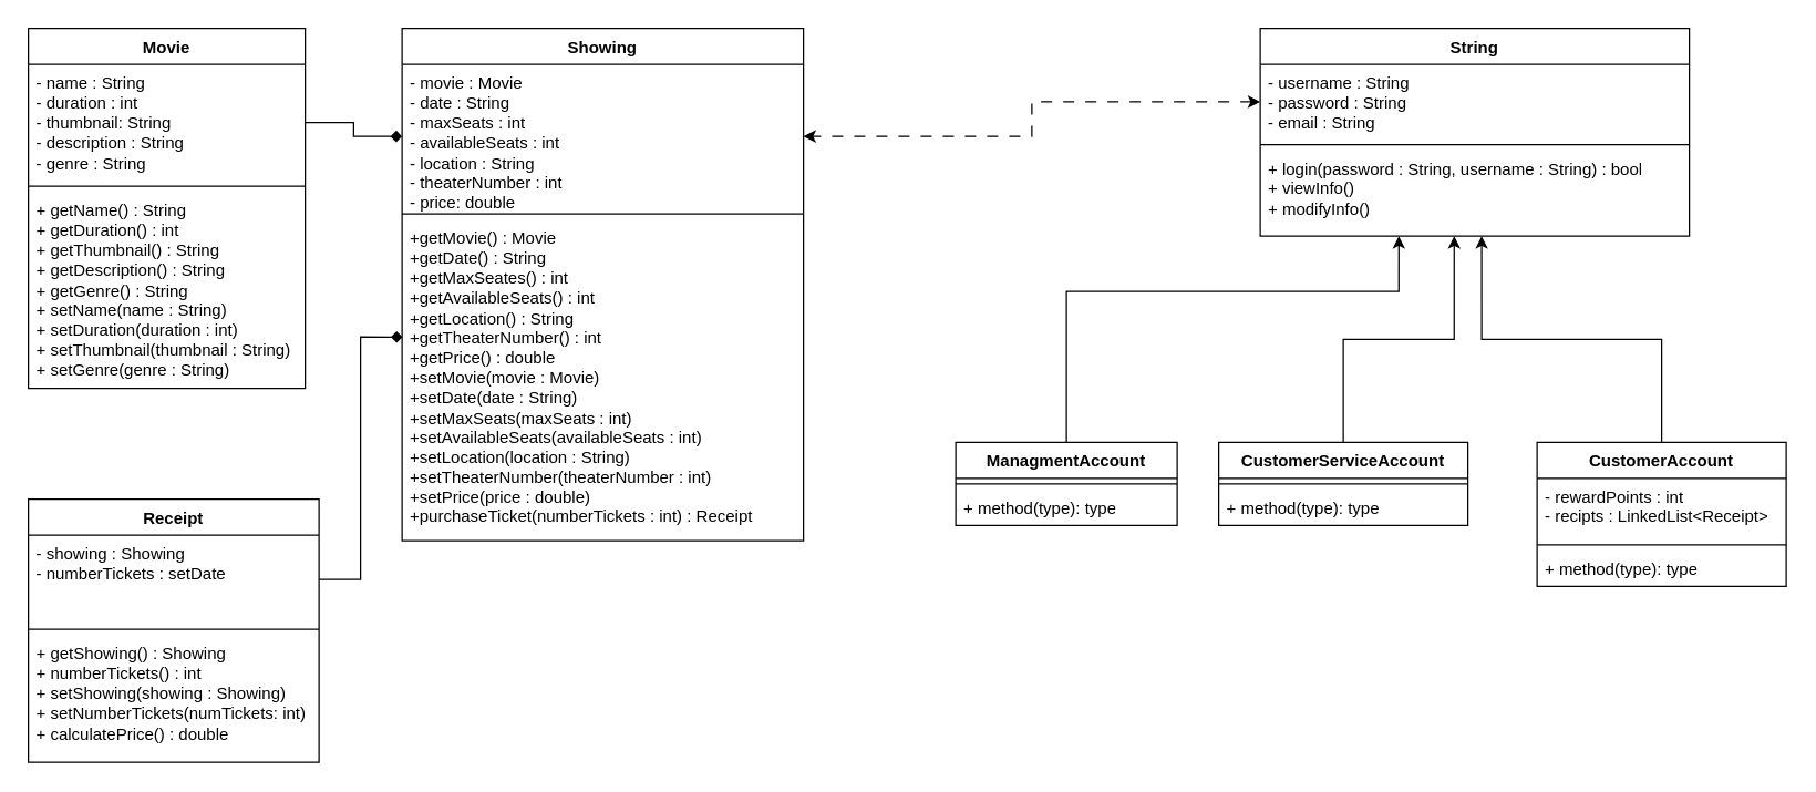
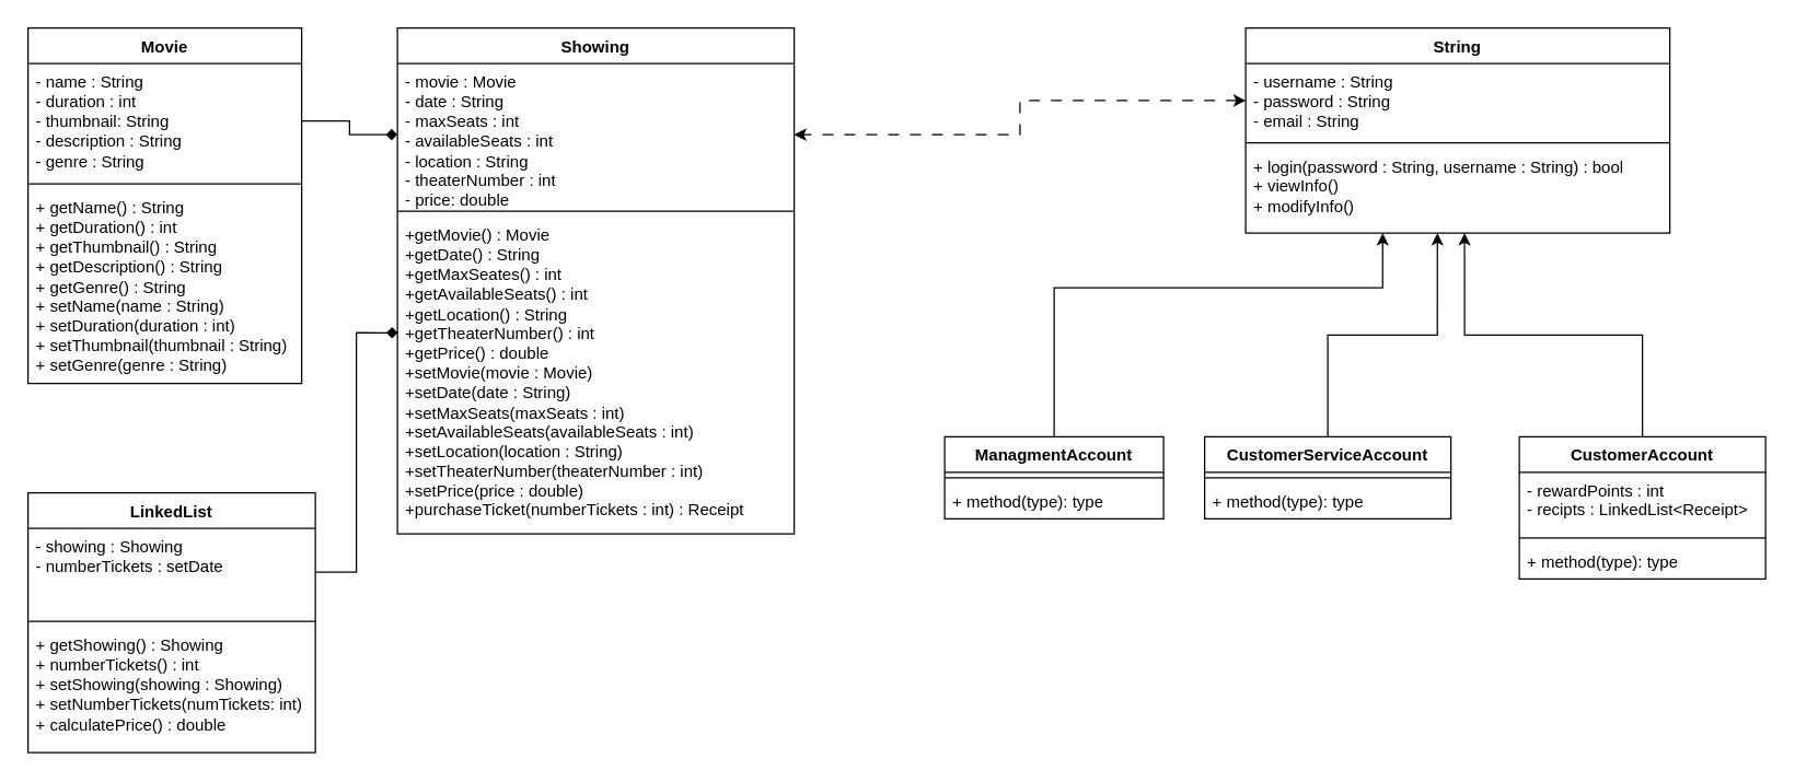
  <mxCell id="0" />
  <mxCell id="1" parent="0" />
  <mxCell id="2" value="String" style="swimlane;fontStyle=1;align=center;verticalAlign=top;childLayout=stackLayout;horizontal=1;startSize=26;horizontalStack=0;resizeParent=1;resizeParentMax=0;resizeLast=0;collapsible=1;marginBottom=0;whiteSpace=wrap;html=1;" parent="1" vertex="1"><mxGeometry x="910" y="20" width="310" height="150" as="geometry" /></mxCell>
  <mxCell id="3" value="- username : String&lt;div&gt;- password : String&lt;/div&gt;&lt;div&gt;- email : String&lt;/div&gt;" style="text;strokeColor=none;fillColor=none;align=left;verticalAlign=top;spacingLeft=4;spacingRight=4;overflow=hidden;rotatable=0;points=[[0,0.5],[1,0.5]];portConstraint=eastwest;whiteSpace=wrap;html=1;" parent="2" vertex="1"><mxGeometry y="26" width="310" height="54" as="geometry" /></mxCell>
  <mxCell id="4" value="" style="line;strokeWidth=1;fillColor=none;align=left;verticalAlign=middle;spacingTop=-1;spacingLeft=3;spacingRight=3;rotatable=0;labelPosition=right;points=[];portConstraint=eastwest;strokeColor=inherit;" parent="2" vertex="1"><mxGeometry y="80" width="310" height="8" as="geometry" /></mxCell>
  <mxCell id="5" value="+ login(password : String, username : String) : bool&lt;div&gt;+ viewInfo()&lt;/div&gt;&lt;div&gt;+ modifyInfo()&lt;/div&gt;" style="text;strokeColor=none;fillColor=none;align=left;verticalAlign=top;spacingLeft=4;spacingRight=4;overflow=hidden;rotatable=0;points=[[0,0.5],[1,0.5]];portConstraint=eastwest;whiteSpace=wrap;html=1;" parent="2" vertex="1"><mxGeometry y="88" width="310" height="62" as="geometry" /></mxCell>
  <mxCell id="6" value="CustomerAccount" style="swimlane;fontStyle=1;align=center;verticalAlign=top;childLayout=stackLayout;horizontal=1;startSize=26;horizontalStack=0;resizeParent=1;resizeParentMax=0;resizeLast=0;collapsible=1;marginBottom=0;whiteSpace=wrap;html=1;" parent="1" vertex="1"><mxGeometry x="1110" y="319" width="180" height="104" as="geometry" /></mxCell>
  <mxCell id="7" value="- rewardPoints : int&lt;div&gt;- recipts : LinkedList&amp;lt;Receipt&amp;gt;&lt;/div&gt;" style="text;strokeColor=none;fillColor=none;align=left;verticalAlign=top;spacingLeft=4;spacingRight=4;overflow=hidden;rotatable=0;points=[[0,0.5],[1,0.5]];portConstraint=eastwest;whiteSpace=wrap;html=1;" parent="6" vertex="1"><mxGeometry y="26" width="180" height="44" as="geometry" /></mxCell>
  <mxCell id="8" value="" style="line;strokeWidth=1;fillColor=none;align=left;verticalAlign=middle;spacingTop=-1;spacingLeft=3;spacingRight=3;rotatable=0;labelPosition=right;points=[];portConstraint=eastwest;strokeColor=inherit;" parent="6" vertex="1"><mxGeometry y="70" width="180" height="8" as="geometry" /></mxCell>
  <mxCell id="9" value="+ method(type): type" style="text;strokeColor=none;fillColor=none;align=left;verticalAlign=top;spacingLeft=4;spacingRight=4;overflow=hidden;rotatable=0;points=[[0,0.5],[1,0.5]];portConstraint=eastwest;whiteSpace=wrap;html=1;" parent="6" vertex="1"><mxGeometry y="78" width="180" height="26" as="geometry" /></mxCell>
  <mxCell id="10" value="CustomerServiceAccount" style="swimlane;fontStyle=1;align=center;verticalAlign=top;childLayout=stackLayout;horizontal=1;startSize=26;horizontalStack=0;resizeParent=1;resizeParentMax=0;resizeLast=0;collapsible=1;marginBottom=0;whiteSpace=wrap;html=1;" parent="1" vertex="1"><mxGeometry x="880" y="319" width="180" height="60" as="geometry" /></mxCell>
  <mxCell id="11" value="" style="line;strokeWidth=1;fillColor=none;align=left;verticalAlign=middle;spacingTop=-1;spacingLeft=3;spacingRight=3;rotatable=0;labelPosition=right;points=[];portConstraint=eastwest;strokeColor=inherit;" parent="10" vertex="1"><mxGeometry y="26" width="180" height="8" as="geometry" /></mxCell>
  <mxCell id="12" value="+ method(type): type" style="text;strokeColor=none;fillColor=none;align=left;verticalAlign=top;spacingLeft=4;spacingRight=4;overflow=hidden;rotatable=0;points=[[0,0.5],[1,0.5]];portConstraint=eastwest;whiteSpace=wrap;html=1;" parent="10" vertex="1"><mxGeometry y="34" width="180" height="26" as="geometry" /></mxCell>
  <mxCell id="13" value="ManagmentAccount" style="swimlane;fontStyle=1;align=center;verticalAlign=top;childLayout=stackLayout;horizontal=1;startSize=26;horizontalStack=0;resizeParent=1;resizeParentMax=0;resizeLast=0;collapsible=1;marginBottom=0;whiteSpace=wrap;html=1;" parent="1" vertex="1"><mxGeometry x="690" y="319" width="160" height="60" as="geometry" /></mxCell>
  <mxCell id="14" value="" style="line;strokeWidth=1;fillColor=none;align=left;verticalAlign=middle;spacingTop=-1;spacingLeft=3;spacingRight=3;rotatable=0;labelPosition=right;points=[];portConstraint=eastwest;strokeColor=inherit;" parent="13" vertex="1"><mxGeometry y="26" width="160" height="8" as="geometry" /></mxCell>
  <mxCell id="15" value="+ method(type): type" style="text;strokeColor=none;fillColor=none;align=left;verticalAlign=top;spacingLeft=4;spacingRight=4;overflow=hidden;rotatable=0;points=[[0,0.5],[1,0.5]];portConstraint=eastwest;whiteSpace=wrap;html=1;" parent="13" vertex="1"><mxGeometry y="34" width="160" height="26" as="geometry" /></mxCell>
  <mxCell id="16" value="Showing" style="swimlane;fontStyle=1;align=center;verticalAlign=top;childLayout=stackLayout;horizontal=1;startSize=26;horizontalStack=0;resizeParent=1;resizeParentMax=0;resizeLast=0;collapsible=1;marginBottom=0;whiteSpace=wrap;html=1;" parent="1" vertex="1"><mxGeometry x="290" y="20" width="290" height="370" as="geometry" /></mxCell>
  <mxCell id="17" value="- movie : Movie&lt;div&gt;- date : String&lt;/div&gt;&lt;div&gt;- maxSeats : int&lt;/div&gt;&lt;div&gt;- availableSeats : int&lt;/div&gt;&lt;div&gt;- location : String&lt;/div&gt;&lt;div&gt;- theaterNumber : int&lt;/div&gt;&lt;div&gt;- price: double&lt;/div&gt;" style="text;strokeColor=none;fillColor=none;align=left;verticalAlign=top;spacingLeft=4;spacingRight=4;overflow=hidden;rotatable=0;points=[[0,0.5],[1,0.5]];portConstraint=eastwest;whiteSpace=wrap;html=1;" parent="16" vertex="1"><mxGeometry y="26" width="290" height="104" as="geometry" /></mxCell>
  <mxCell id="18" value="" style="line;strokeWidth=1;fillColor=none;align=left;verticalAlign=middle;spacingTop=-1;spacingLeft=3;spacingRight=3;rotatable=0;labelPosition=right;points=[];portConstraint=eastwest;strokeColor=inherit;" parent="16" vertex="1"><mxGeometry y="130" width="290" height="8" as="geometry" /></mxCell>
  <mxCell id="19" value="&lt;div&gt;+getMovie() : Movie&lt;/div&gt;&lt;div&gt;+getDate() :&amp;nbsp;&lt;span style=&quot;background-color: initial;&quot;&gt;String&lt;/span&gt;&lt;/div&gt;&lt;div&gt;+getMaxSeates() : int&lt;/div&gt;&lt;div&gt;+getAvailableSeats() : int&lt;/div&gt;&lt;div&gt;+getLocation() : String&lt;/div&gt;&lt;div&gt;+getTheaterNumber() : int&lt;/div&gt;&lt;div&gt;+getPrice() : double&lt;/div&gt;&lt;div&gt;+setMovie(movie : Movie)&lt;/div&gt;&lt;div&gt;+setDate(date : String)&lt;/div&gt;&lt;div&gt;+setMaxSeats(maxSeats : int)&lt;/div&gt;&lt;div&gt;+setAvailableSeats(availableSeats : int)&lt;/div&gt;&lt;div&gt;+setLocation(location : String)&lt;/div&gt;&lt;div&gt;+setTheaterNumber(theaterNumber : int)&lt;/div&gt;&lt;div&gt;+setPrice(price : double)&lt;/div&gt;&lt;div&gt;+purchaseTicket(numberTickets : int) : Receipt&lt;/div&gt;&lt;div&gt;&lt;br&gt;&lt;/div&gt;" style="text;strokeColor=none;fillColor=none;align=left;verticalAlign=top;spacingLeft=4;spacingRight=4;overflow=hidden;rotatable=0;points=[[0,0.5],[1,0.5]];portConstraint=eastwest;whiteSpace=wrap;html=1;" parent="16" vertex="1"><mxGeometry y="138" width="290" height="232" as="geometry" /></mxCell>
  <mxCell id="20" value="Movie" style="swimlane;fontStyle=1;align=center;verticalAlign=top;childLayout=stackLayout;horizontal=1;startSize=26;horizontalStack=0;resizeParent=1;resizeParentMax=0;resizeLast=0;collapsible=1;marginBottom=0;whiteSpace=wrap;html=1;" parent="1" vertex="1"><mxGeometry x="20" y="20" width="200" height="260" as="geometry" /></mxCell>
  <mxCell id="21" value="- name : String&lt;div&gt;- duration : int&lt;/div&gt;&lt;div&gt;- thumbnail: String&lt;/div&gt;&lt;div&gt;- description : String&lt;/div&gt;&lt;div&gt;- genre : String&lt;/div&gt;&lt;div&gt;&lt;br&gt;&lt;/div&gt;&lt;div&gt;&lt;br&gt;&lt;/div&gt;" style="text;strokeColor=none;fillColor=none;align=left;verticalAlign=top;spacingLeft=4;spacingRight=4;overflow=hidden;rotatable=0;points=[[0,0.5],[1,0.5]];portConstraint=eastwest;whiteSpace=wrap;html=1;" parent="20" vertex="1"><mxGeometry y="26" width="200" height="84" as="geometry" /></mxCell>
  <mxCell id="22" value="" style="line;strokeWidth=1;fillColor=none;align=left;verticalAlign=middle;spacingTop=-1;spacingLeft=3;spacingRight=3;rotatable=0;labelPosition=right;points=[];portConstraint=eastwest;strokeColor=inherit;" parent="20" vertex="1"><mxGeometry y="110" width="200" height="8" as="geometry" /></mxCell>
  <mxCell id="23" value="+ getName() : String&lt;div&gt;+ getDuration() : int&lt;/div&gt;&lt;div&gt;+ getThumbnail() : String&lt;/div&gt;&lt;div&gt;+ getDescription() : String&lt;/div&gt;&lt;div&gt;+ getGenre() : String&lt;/div&gt;&lt;div&gt;+ setName(name : String)&lt;/div&gt;&lt;div&gt;+ setDuration(duration : int)&lt;/div&gt;&lt;div&gt;+ setThumbnail(thumbnail : String)&lt;/div&gt;&lt;div&gt;+ setGenre(genre : String)&lt;/div&gt;" style="text;strokeColor=none;fillColor=none;align=left;verticalAlign=top;spacingLeft=4;spacingRight=4;overflow=hidden;rotatable=0;points=[[0,0.5],[1,0.5]];portConstraint=eastwest;whiteSpace=wrap;html=1;" parent="20" vertex="1"><mxGeometry y="118" width="200" height="142" as="geometry" /></mxCell>
  <mxCell id="24" style="edgeStyle=orthogonalEdgeStyle;rounded=0;orthogonalLoop=1;jettySize=auto;html=1;entryX=0;entryY=0.5;entryDx=0;entryDy=0;endArrow=diamond;endFill=1;" parent="1" source="21" target="17" edge="1"><mxGeometry relative="1" as="geometry" /></mxCell>
- <mxCell id="25" value="Receipt" style="swimlane;fontStyle=1;align=center;verticalAlign=top;childLayout=stackLayout;horizontal=1;startSize=26;horizontalStack=0;resizeParent=1;resizeParentMax=0;resizeLast=0;collapsible=1;marginBottom=0;whiteSpace=wrap;html=1;" vertex="1" parent="1"><mxGeometry x="20" y="360" width="210" height="190" as="geometry" /></mxCell>
+ <mxCell id="25" value="LinkedList" style="swimlane;fontStyle=1;align=center;verticalAlign=top;childLayout=stackLayout;horizontal=1;startSize=26;horizontalStack=0;resizeParent=1;resizeParentMax=0;resizeLast=0;collapsible=1;marginBottom=0;whiteSpace=wrap;html=1;" vertex="1" parent="1"><mxGeometry x="20" y="360" width="210" height="190" as="geometry" /></mxCell>
  <mxCell id="26" value="- showing : Showing&lt;div&gt;- numberTickets : setDate&lt;/div&gt;" style="text;strokeColor=none;fillColor=none;align=left;verticalAlign=top;spacingLeft=4;spacingRight=4;overflow=hidden;rotatable=0;points=[[0,0.5],[1,0.5]];portConstraint=eastwest;whiteSpace=wrap;html=1;" vertex="1" parent="25"><mxGeometry y="26" width="210" height="64" as="geometry" /></mxCell>
  <mxCell id="27" value="" style="line;strokeWidth=1;fillColor=none;align=left;verticalAlign=middle;spacingTop=-1;spacingLeft=3;spacingRight=3;rotatable=0;labelPosition=right;points=[];portConstraint=eastwest;strokeColor=inherit;" vertex="1" parent="25"><mxGeometry y="90" width="210" height="8" as="geometry" /></mxCell>
  <mxCell id="28" value="+ getShowing() : Showing&lt;div&gt;+ numberTickets() : int&lt;/div&gt;&lt;div&gt;+ setShowing(showing : Showing)&lt;/div&gt;&lt;div&gt;+ setNumberTickets(numTickets: int)&lt;/div&gt;&lt;div&gt;+ calculatePrice() : double&lt;/div&gt;" style="text;strokeColor=none;fillColor=none;align=left;verticalAlign=top;spacingLeft=4;spacingRight=4;overflow=hidden;rotatable=0;points=[[0,0.5],[1,0.5]];portConstraint=eastwest;whiteSpace=wrap;html=1;" vertex="1" parent="25"><mxGeometry y="98" width="210" height="92" as="geometry" /></mxCell>
  <mxCell id="29" style="edgeStyle=orthogonalEdgeStyle;rounded=0;orthogonalLoop=1;jettySize=auto;html=1;entryX=0.001;entryY=0.366;entryDx=0;entryDy=0;entryPerimeter=0;endArrow=diamond;endFill=1;" edge="1" parent="1" source="26" target="19"><mxGeometry relative="1" as="geometry" /></mxCell>
  <mxCell id="30" style="edgeStyle=orthogonalEdgeStyle;rounded=0;orthogonalLoop=1;jettySize=auto;html=1;entryX=0.516;entryY=1;entryDx=0;entryDy=0;entryPerimeter=0;" edge="1" parent="1" source="6" target="5"><mxGeometry relative="1" as="geometry" /></mxCell>
  <mxCell id="31" style="edgeStyle=orthogonalEdgeStyle;rounded=0;orthogonalLoop=1;jettySize=auto;html=1;entryX=0.452;entryY=1;entryDx=0;entryDy=0;entryPerimeter=0;" edge="1" parent="1" source="10" target="5"><mxGeometry relative="1" as="geometry" /></mxCell>
  <mxCell id="32" style="edgeStyle=orthogonalEdgeStyle;rounded=0;orthogonalLoop=1;jettySize=auto;html=1;entryX=0.323;entryY=1;entryDx=0;entryDy=0;entryPerimeter=0;" edge="1" parent="1" source="13" target="5"><mxGeometry relative="1" as="geometry"><Array as="points"><mxPoint x="770" y="210" /><mxPoint x="1010" y="210" /></Array></mxGeometry></mxCell>
  <mxCell id="33" style="edgeStyle=orthogonalEdgeStyle;rounded=0;orthogonalLoop=1;jettySize=auto;html=1;dashed=1;dashPattern=8 8;startArrow=classic;startFill=1;" edge="1" parent="1" source="3" target="17"><mxGeometry relative="1" as="geometry" /></mxCell>
